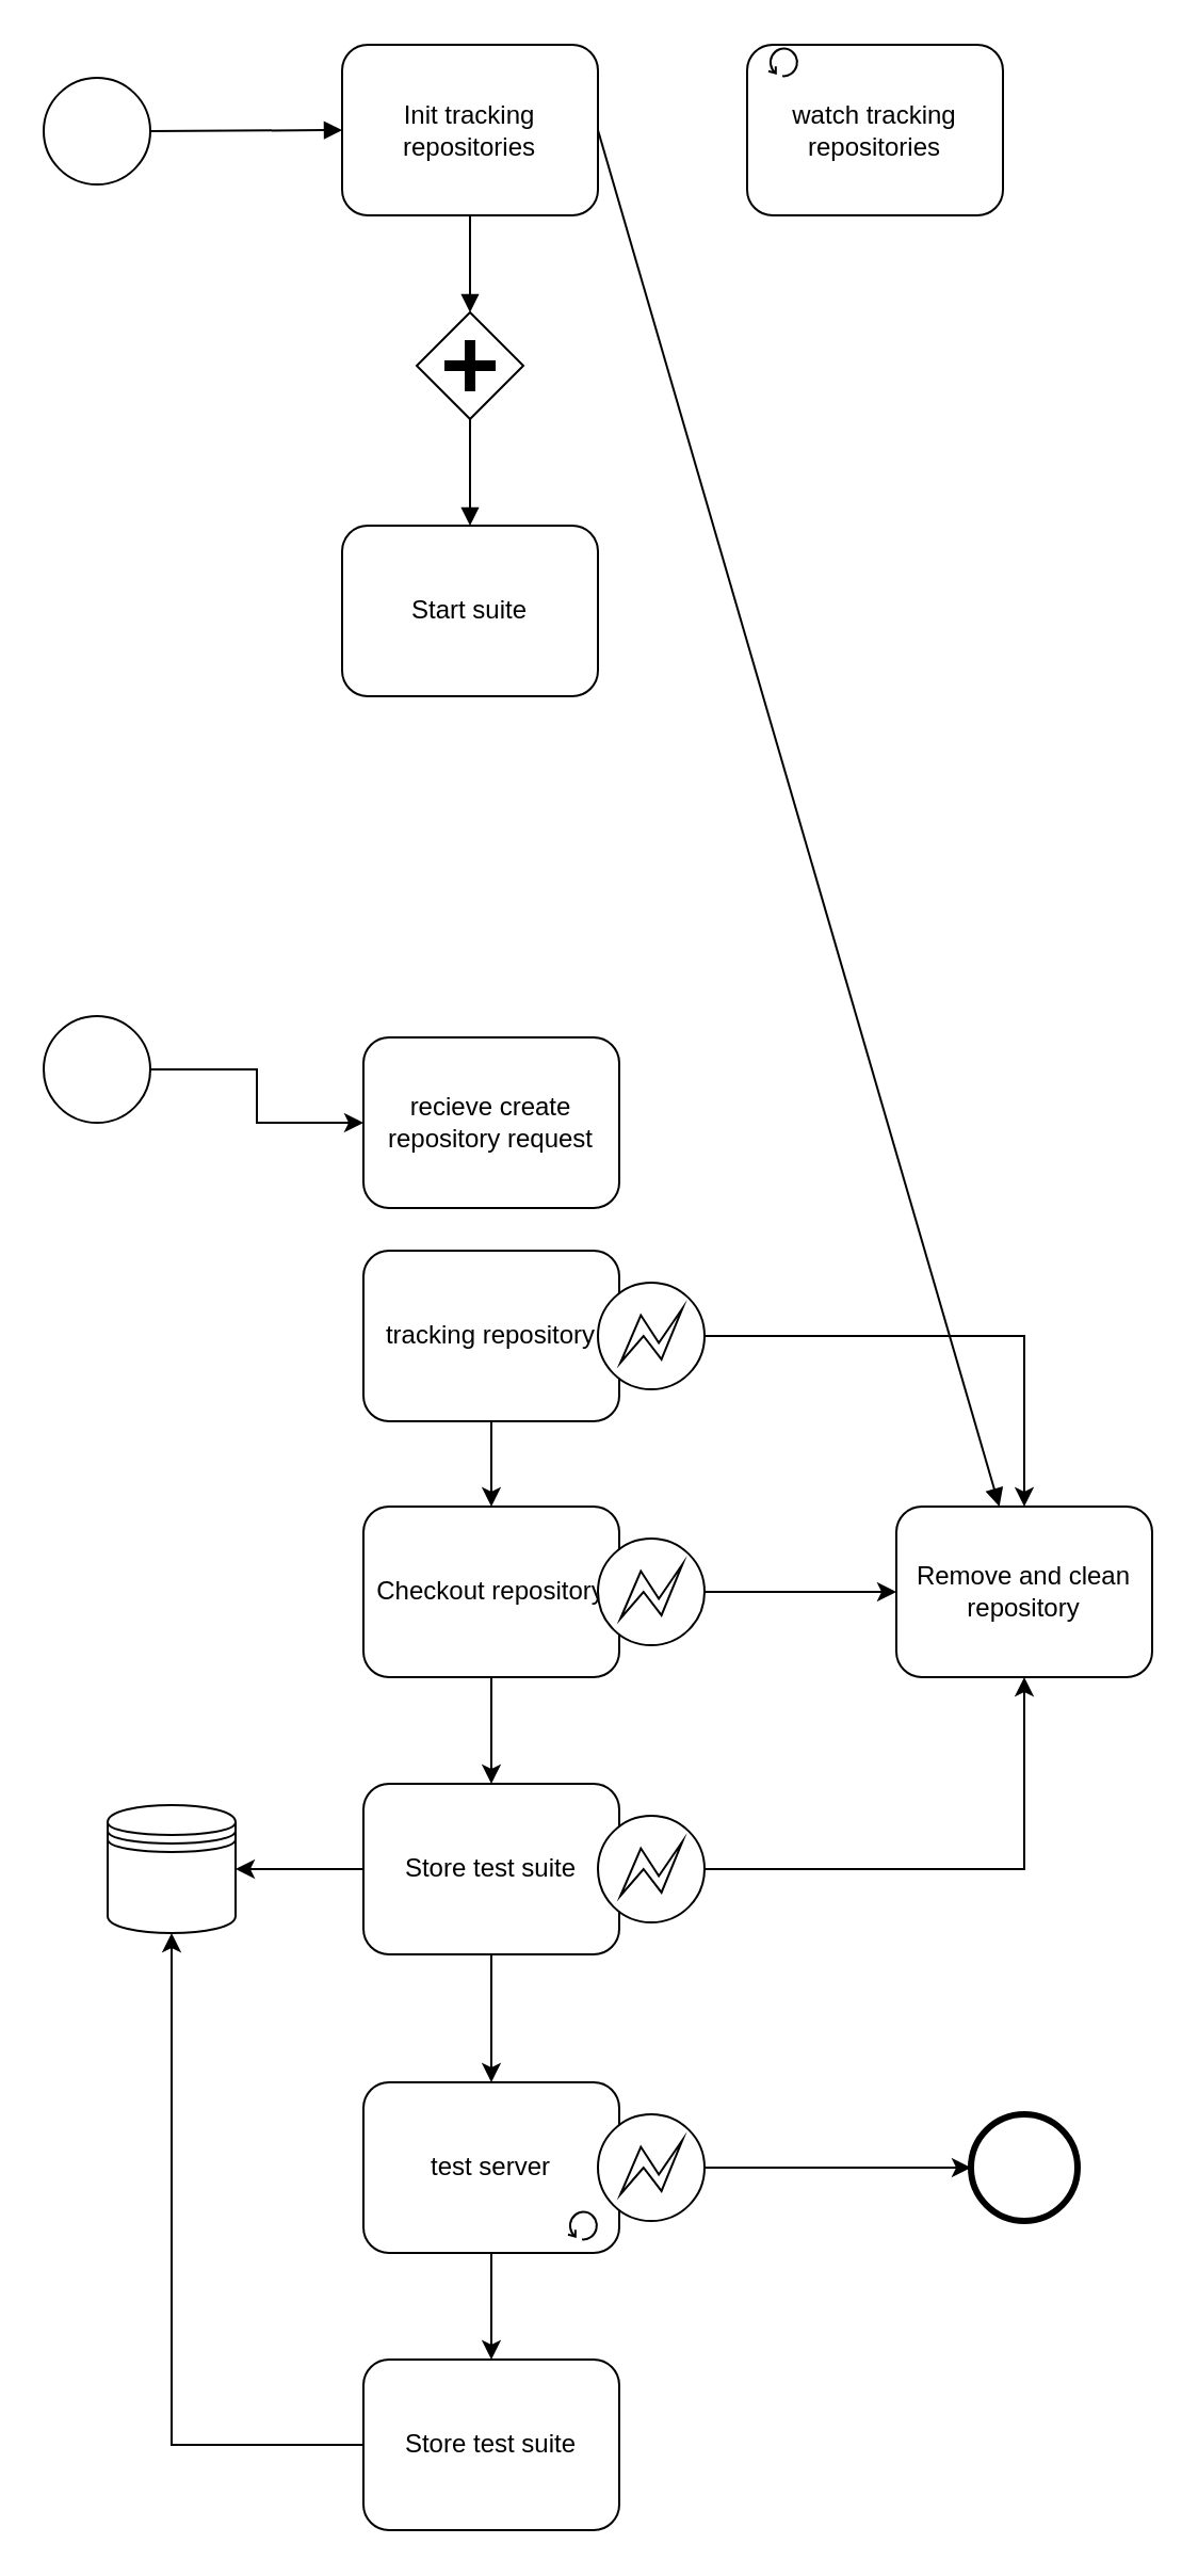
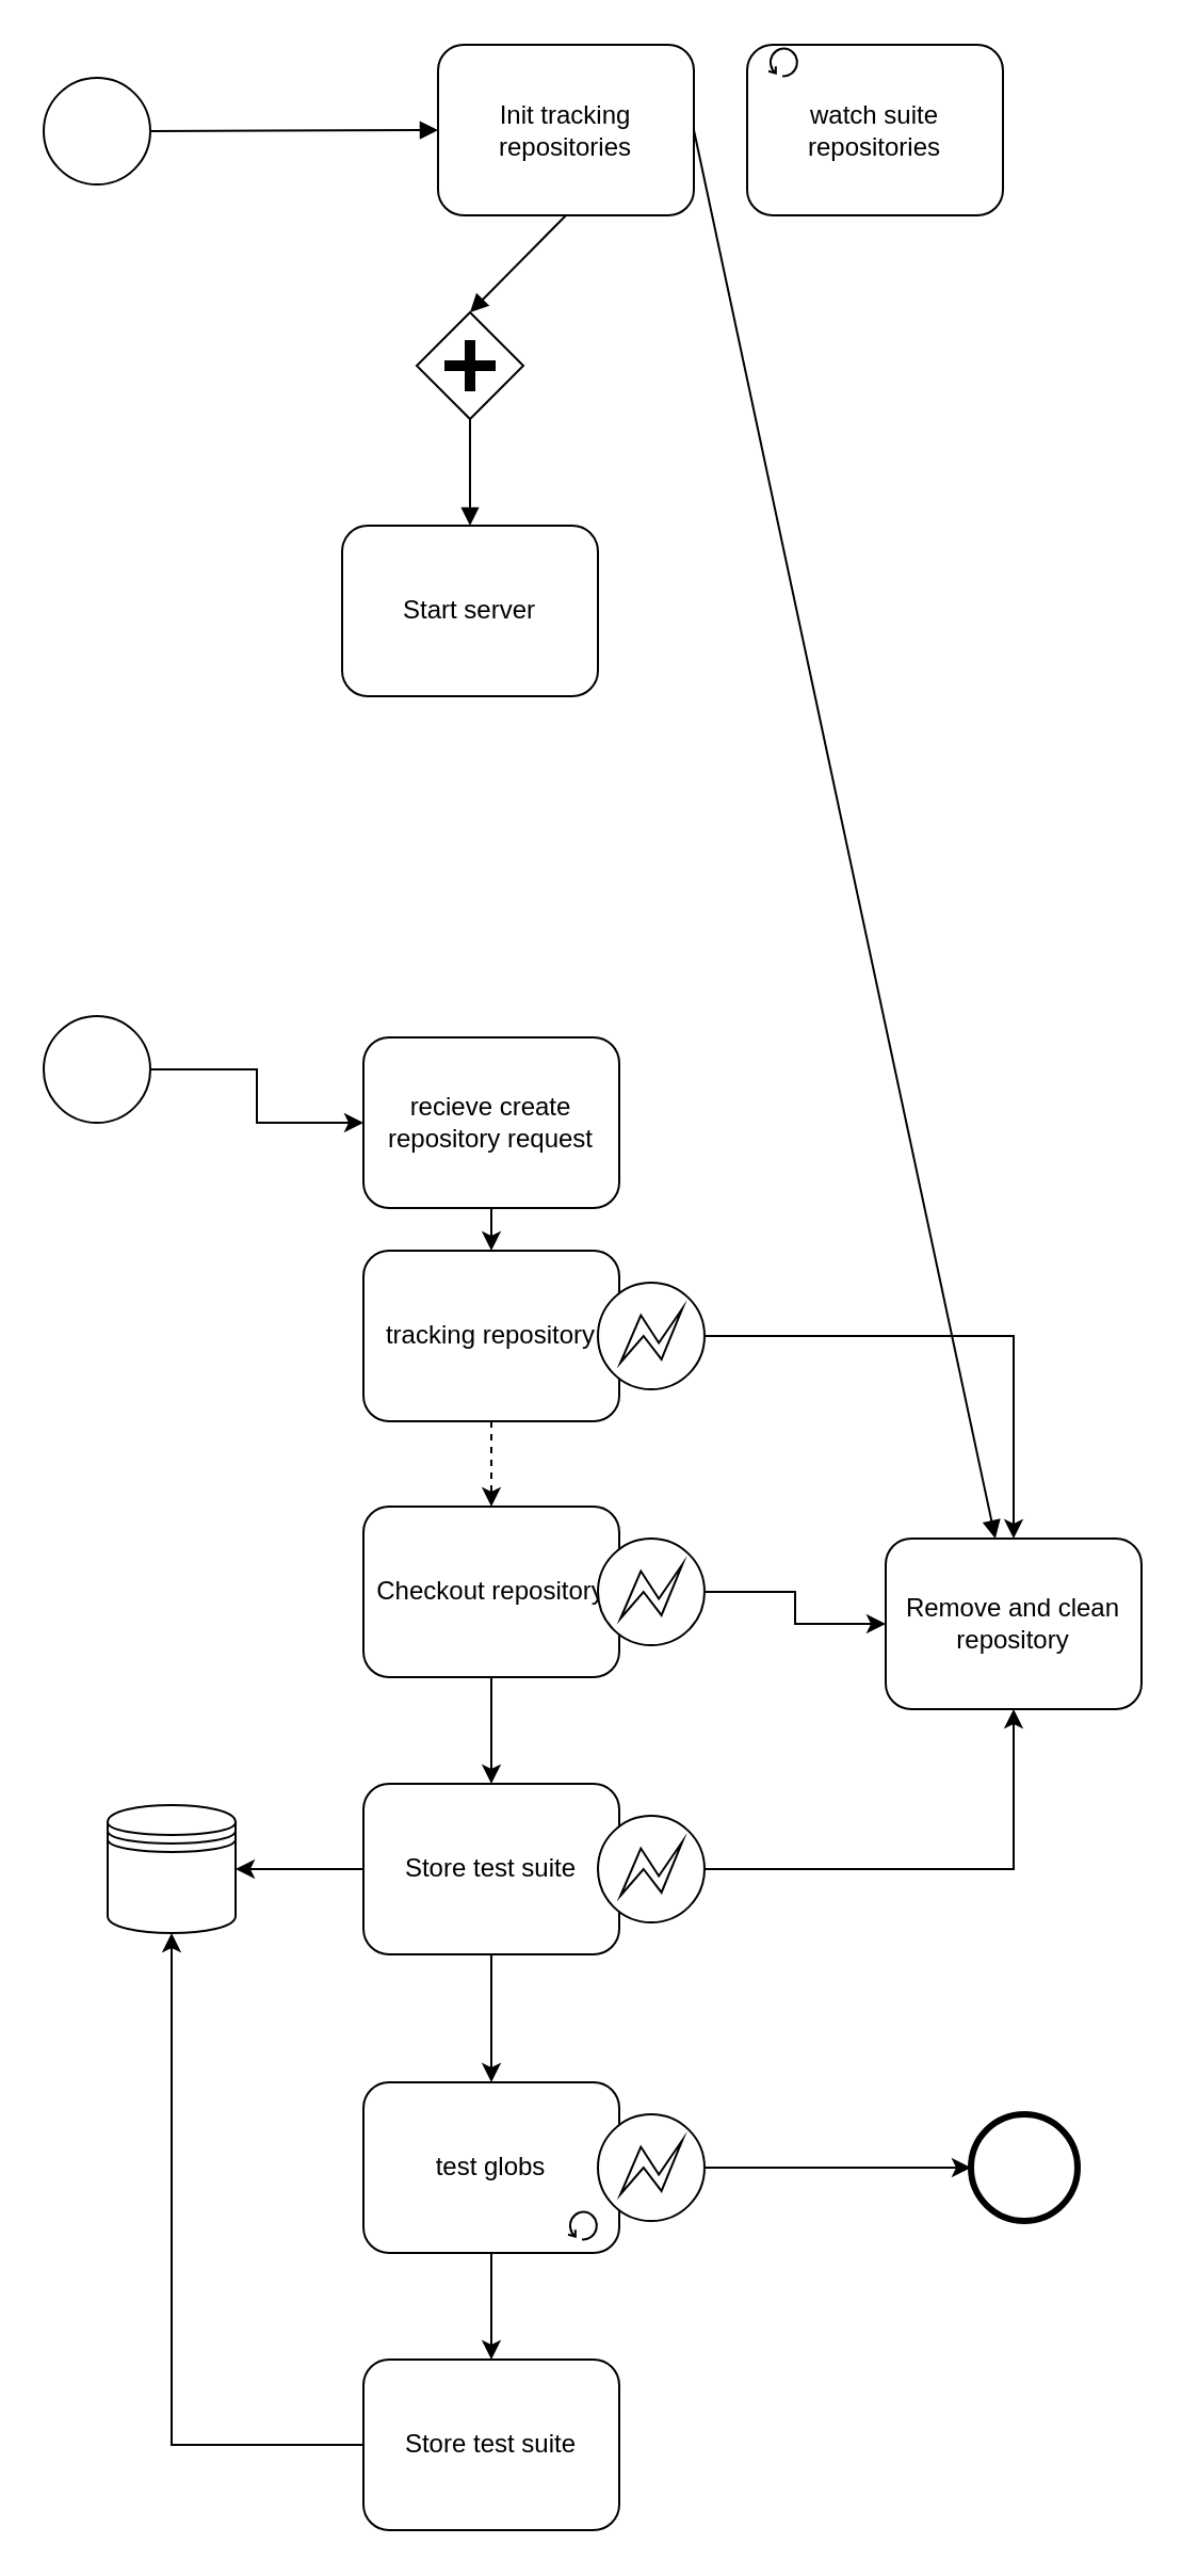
  <mxCell id="0" />
  <mxCell id="1" parent="0" />
- <mxCell id="2" value="watch tracking repositories" style="shape=ext;rounded=1;html=1;whiteSpace=wrap;" vertex="1" parent="1"><mxGeometry x="350" y="20.5" width="120" height="80" as="geometry" /></mxCell>
- <mxCell id="3" value="Init tracking repositories" style="shape=ext;rounded=1;html=1;whiteSpace=wrap;" vertex="1" parent="1"><mxGeometry x="160" y="20.5" width="120" height="80" as="geometry" /></mxCell>
+ <mxCell id="2" value="watch suite repositories" style="shape=ext;rounded=1;html=1;whiteSpace=wrap;" vertex="1" parent="1"><mxGeometry x="350" y="20.5" width="120" height="80" as="geometry" /></mxCell>
+ <mxCell id="3" value="Init tracking repositories" style="shape=ext;rounded=1;html=1;whiteSpace=wrap;" vertex="1" parent="1"><mxGeometry x="205" y="20.5" width="120" height="80" as="geometry" /></mxCell>
  <mxCell id="4" value="" style="shape=mxgraph.bpmn.shape;html=1;verticalLabelPosition=bottom;labelBackgroundColor=#ffffff;verticalAlign=top;align=center;perimeter=ellipsePerimeter;outlineConnect=0;outline=standard;symbol=general;" vertex="1" parent="1"><mxGeometry x="20" y="36" width="50" height="50" as="geometry" /></mxCell>
  <mxCell id="5" value="" style="shape=mxgraph.bpmn.loop;html=1;outlineConnect=0;" vertex="1" parent="1"><mxGeometry x="360" y="21.5" width="14" height="14" as="geometry" /></mxCell>
  <mxCell id="6" value="" style="endArrow=block;endFill=1;endSize=6;html=1;exitX=1;exitY=0.5;exitDx=0;exitDy=0;entryX=0;entryY=0.5;entryDx=0;entryDy=0;" edge="1" parent="1" source="4" target="3"><mxGeometry width="100" relative="1" as="geometry"><mxPoint x="20" y="126" as="sourcePoint" /><mxPoint x="120" y="126" as="targetPoint" /></mxGeometry></mxCell>
  <mxCell id="7" value="" style="endArrow=block;endFill=1;endSize=6;html=1;exitX=1;exitY=0.5;exitDx=0;exitDy=0;" edge="1" parent="1" source="3" target="31"><mxGeometry width="100" relative="1" as="geometry"><mxPoint x="40" y="70.5" as="sourcePoint" /><mxPoint x="130" y="70.5" as="targetPoint" /></mxGeometry></mxCell>
  <mxCell id="8" value="" style="shape=mxgraph.bpmn.shape;html=1;verticalLabelPosition=bottom;labelBackgroundColor=#ffffff;verticalAlign=top;align=center;perimeter=rhombusPerimeter;background=gateway;outlineConnect=0;outline=none;symbol=parallelGw;" vertex="1" parent="1"><mxGeometry x="195" y="146" width="50" height="50" as="geometry" /></mxCell>
  <mxCell id="9" value="" style="endArrow=block;endFill=1;endSize=6;html=1;exitX=0.5;exitY=1;exitDx=0;exitDy=0;entryX=0.5;entryY=0;entryDx=0;entryDy=0;" edge="1" parent="1" source="3" target="8"><mxGeometry width="100" relative="1" as="geometry"><mxPoint x="-60" y="126" as="sourcePoint" /><mxPoint x="360" y="176" as="targetPoint" /></mxGeometry></mxCell>
- <mxCell id="10" value="Start suite" style="shape=ext;rounded=1;html=1;whiteSpace=wrap;" vertex="1" parent="1"><mxGeometry x="160" y="246" width="120" height="80" as="geometry" /></mxCell>
+ <mxCell id="10" value="Start server" style="shape=ext;rounded=1;html=1;whiteSpace=wrap;" vertex="1" parent="1"><mxGeometry x="160" y="246" width="120" height="80" as="geometry" /></mxCell>
  <mxCell id="11" value="" style="endArrow=block;endFill=1;endSize=6;html=1;exitX=0.5;exitY=1;exitDx=0;exitDy=0;entryX=0.5;entryY=0;entryDx=0;entryDy=0;" edge="1" parent="1" source="8" target="10"><mxGeometry width="100" relative="1" as="geometry"><mxPoint x="20" y="266" as="sourcePoint" /><mxPoint x="120" y="266" as="targetPoint" /></mxGeometry></mxCell>
  <mxCell id="12" style="edgeStyle=orthogonalEdgeStyle;rounded=0;orthogonalLoop=1;jettySize=auto;html=1;exitX=1;exitY=0.5;exitDx=0;exitDy=0;entryX=0;entryY=0.5;entryDx=0;entryDy=0;" edge="1" parent="1" source="13" target="15"><mxGeometry relative="1" as="geometry" /></mxCell>
  <mxCell id="13" value="" style="shape=mxgraph.bpmn.shape;html=1;verticalLabelPosition=bottom;labelBackgroundColor=#ffffff;verticalAlign=top;align=center;perimeter=ellipsePerimeter;outlineConnect=0;outline=standard;symbol=general;" vertex="1" parent="1"><mxGeometry x="20" y="476" width="50" height="50" as="geometry" /></mxCell>
+ <mxCell id="14" style="edgeStyle=orthogonalEdgeStyle;rounded=0;orthogonalLoop=1;jettySize=auto;html=1;exitX=0.5;exitY=1;exitDx=0;exitDy=0;entryX=0.5;entryY=0;entryDx=0;entryDy=0;" edge="1" parent="1" source="15" target="17"><mxGeometry relative="1" as="geometry" /></mxCell>
  <mxCell id="15" value="recieve create repository request" style="shape=ext;rounded=1;html=1;whiteSpace=wrap;" vertex="1" parent="1"><mxGeometry x="170" y="486" width="120" height="80" as="geometry" /></mxCell>
- <mxCell id="16" style="edgeStyle=orthogonalEdgeStyle;rounded=0;orthogonalLoop=1;jettySize=auto;html=1;exitX=0.5;exitY=1;exitDx=0;exitDy=0;" edge="1" parent="1" source="17" target="24"><mxGeometry relative="1" as="geometry" /></mxCell>
+ <mxCell id="16" style="edgeStyle=orthogonalEdgeStyle;rounded=0;orthogonalLoop=1;jettySize=auto;html=1;exitX=0.5;exitY=1;exitDx=0;exitDy=0;dashed=1;" edge="1" parent="1" source="17" target="24"><mxGeometry relative="1" as="geometry" /></mxCell>
  <mxCell id="17" value="tracking repository" style="shape=ext;rounded=1;html=1;whiteSpace=wrap;" vertex="1" parent="1"><mxGeometry x="170" y="586" width="120" height="80" as="geometry" /></mxCell>
  <mxCell id="18" style="edgeStyle=orthogonalEdgeStyle;rounded=0;orthogonalLoop=1;jettySize=auto;html=1;entryX=0.5;entryY=0;entryDx=0;entryDy=0;" edge="1" parent="1" source="20" target="22"><mxGeometry relative="1" as="geometry" /></mxCell>
  <mxCell id="19" style="edgeStyle=orthogonalEdgeStyle;rounded=0;orthogonalLoop=1;jettySize=auto;html=1;entryX=1;entryY=0.5;entryDx=0;entryDy=0;" edge="1" parent="1" source="20" target="32"><mxGeometry relative="1" as="geometry" /></mxCell>
  <mxCell id="20" value="Store test suite" style="shape=ext;rounded=1;html=1;whiteSpace=wrap;" vertex="1" parent="1"><mxGeometry x="170" y="836" width="120" height="80" as="geometry" /></mxCell>
  <mxCell id="21" style="edgeStyle=orthogonalEdgeStyle;rounded=0;orthogonalLoop=1;jettySize=auto;html=1;exitX=0.5;exitY=1;exitDx=0;exitDy=0;entryX=0.5;entryY=0;entryDx=0;entryDy=0;" edge="1" parent="1" source="22" target="35"><mxGeometry relative="1" as="geometry" /></mxCell>
- <mxCell id="22" value="test server" style="shape=ext;rounded=1;html=1;whiteSpace=wrap;" vertex="1" parent="1"><mxGeometry x="170" y="976" width="120" height="80" as="geometry" /></mxCell>
+ <mxCell id="22" value="test globs" style="shape=ext;rounded=1;html=1;whiteSpace=wrap;" vertex="1" parent="1"><mxGeometry x="170" y="976" width="120" height="80" as="geometry" /></mxCell>
  <mxCell id="23" style="edgeStyle=orthogonalEdgeStyle;rounded=0;orthogonalLoop=1;jettySize=auto;html=1;exitX=0.5;exitY=1;exitDx=0;exitDy=0;" edge="1" parent="1" source="24" target="20"><mxGeometry relative="1" as="geometry" /></mxCell>
  <mxCell id="24" value="Checkout repository" style="shape=ext;rounded=1;html=1;whiteSpace=wrap;" vertex="1" parent="1"><mxGeometry x="170" y="706" width="120" height="80" as="geometry" /></mxCell>
  <mxCell id="25" style="edgeStyle=orthogonalEdgeStyle;rounded=0;orthogonalLoop=1;jettySize=auto;html=1;exitX=1;exitY=0.5;exitDx=0;exitDy=0;entryX=0.5;entryY=0;entryDx=0;entryDy=0;" edge="1" parent="1" source="26" target="31"><mxGeometry relative="1" as="geometry"><mxPoint x="400.333" y="739" as="targetPoint" /></mxGeometry></mxCell>
  <mxCell id="26" value="" style="shape=mxgraph.bpmn.shape;html=1;verticalLabelPosition=bottom;labelBackgroundColor=#ffffff;verticalAlign=top;align=center;perimeter=ellipsePerimeter;outlineConnect=0;outline=eventInt;symbol=error;" vertex="1" parent="1"><mxGeometry x="280" y="601" width="50" height="50" as="geometry" /></mxCell>
  <mxCell id="27" style="edgeStyle=orthogonalEdgeStyle;rounded=0;orthogonalLoop=1;jettySize=auto;html=1;exitX=1;exitY=0.5;exitDx=0;exitDy=0;entryX=0;entryY=0.5;entryDx=0;entryDy=0;" edge="1" parent="1" source="28" target="31"><mxGeometry relative="1" as="geometry" /></mxCell>
  <mxCell id="28" value="" style="shape=mxgraph.bpmn.shape;html=1;verticalLabelPosition=bottom;labelBackgroundColor=#ffffff;verticalAlign=top;align=center;perimeter=ellipsePerimeter;outlineConnect=0;outline=eventInt;symbol=error;" vertex="1" parent="1"><mxGeometry x="280" y="721" width="50" height="50" as="geometry" /></mxCell>
  <mxCell id="29" style="edgeStyle=orthogonalEdgeStyle;rounded=0;orthogonalLoop=1;jettySize=auto;html=1;exitX=1;exitY=0.5;exitDx=0;exitDy=0;entryX=0.5;entryY=1;entryDx=0;entryDy=0;" edge="1" parent="1" source="30" target="31"><mxGeometry relative="1" as="geometry" /></mxCell>
  <mxCell id="30" value="" style="shape=mxgraph.bpmn.shape;html=1;verticalLabelPosition=bottom;labelBackgroundColor=#ffffff;verticalAlign=top;align=center;perimeter=ellipsePerimeter;outlineConnect=0;outline=eventInt;symbol=error;" vertex="1" parent="1"><mxGeometry x="280" y="851" width="50" height="50" as="geometry" /></mxCell>
- <mxCell id="31" value="Remove and clean repository" style="shape=ext;rounded=1;html=1;whiteSpace=wrap;" vertex="1" parent="1"><mxGeometry x="420" y="706" width="120" height="80" as="geometry" /></mxCell>
+ <mxCell id="31" value="Remove and clean repository" style="shape=ext;rounded=1;html=1;whiteSpace=wrap;" vertex="1" parent="1"><mxGeometry x="415" y="721" width="120" height="80" as="geometry" /></mxCell>
  <mxCell id="32" value="" style="shape=datastore;whiteSpace=wrap;html=1;" vertex="1" parent="1"><mxGeometry x="50" y="846" width="60" height="60" as="geometry" /></mxCell>
  <mxCell id="33" value="" style="shape=mxgraph.bpmn.loop;html=1;outlineConnect=0;" vertex="1" parent="1"><mxGeometry x="266" y="1036" width="14" height="14" as="geometry" /></mxCell>
  <mxCell id="34" style="edgeStyle=orthogonalEdgeStyle;rounded=0;orthogonalLoop=1;jettySize=auto;html=1;exitX=0;exitY=0.5;exitDx=0;exitDy=0;entryX=0.5;entryY=1;entryDx=0;entryDy=0;" edge="1" parent="1" source="35" target="32"><mxGeometry relative="1" as="geometry" /></mxCell>
  <mxCell id="35" value="Store test suite" style="shape=ext;rounded=1;html=1;whiteSpace=wrap;" vertex="1" parent="1"><mxGeometry x="170" y="1106" width="120" height="80" as="geometry" /></mxCell>
  <mxCell id="36" style="edgeStyle=orthogonalEdgeStyle;rounded=0;orthogonalLoop=1;jettySize=auto;html=1;exitX=1;exitY=0.5;exitDx=0;exitDy=0;entryX=0;entryY=0.5;entryDx=0;entryDy=0;" edge="1" parent="1" source="37" target="38"><mxGeometry relative="1" as="geometry"><mxPoint x="390" y="1096" as="targetPoint" /></mxGeometry></mxCell>
  <mxCell id="37" value="" style="shape=mxgraph.bpmn.shape;html=1;verticalLabelPosition=bottom;labelBackgroundColor=#ffffff;verticalAlign=top;align=center;perimeter=ellipsePerimeter;outlineConnect=0;outline=eventInt;symbol=error;" vertex="1" parent="1"><mxGeometry x="280" y="991" width="50" height="50" as="geometry" /></mxCell>
  <mxCell id="38" value="" style="shape=mxgraph.bpmn.shape;html=1;verticalLabelPosition=bottom;labelBackgroundColor=#ffffff;verticalAlign=top;align=center;perimeter=ellipsePerimeter;outlineConnect=0;outline=end;symbol=general;" vertex="1" parent="1"><mxGeometry x="455" y="991" width="50" height="50" as="geometry" /></mxCell>
